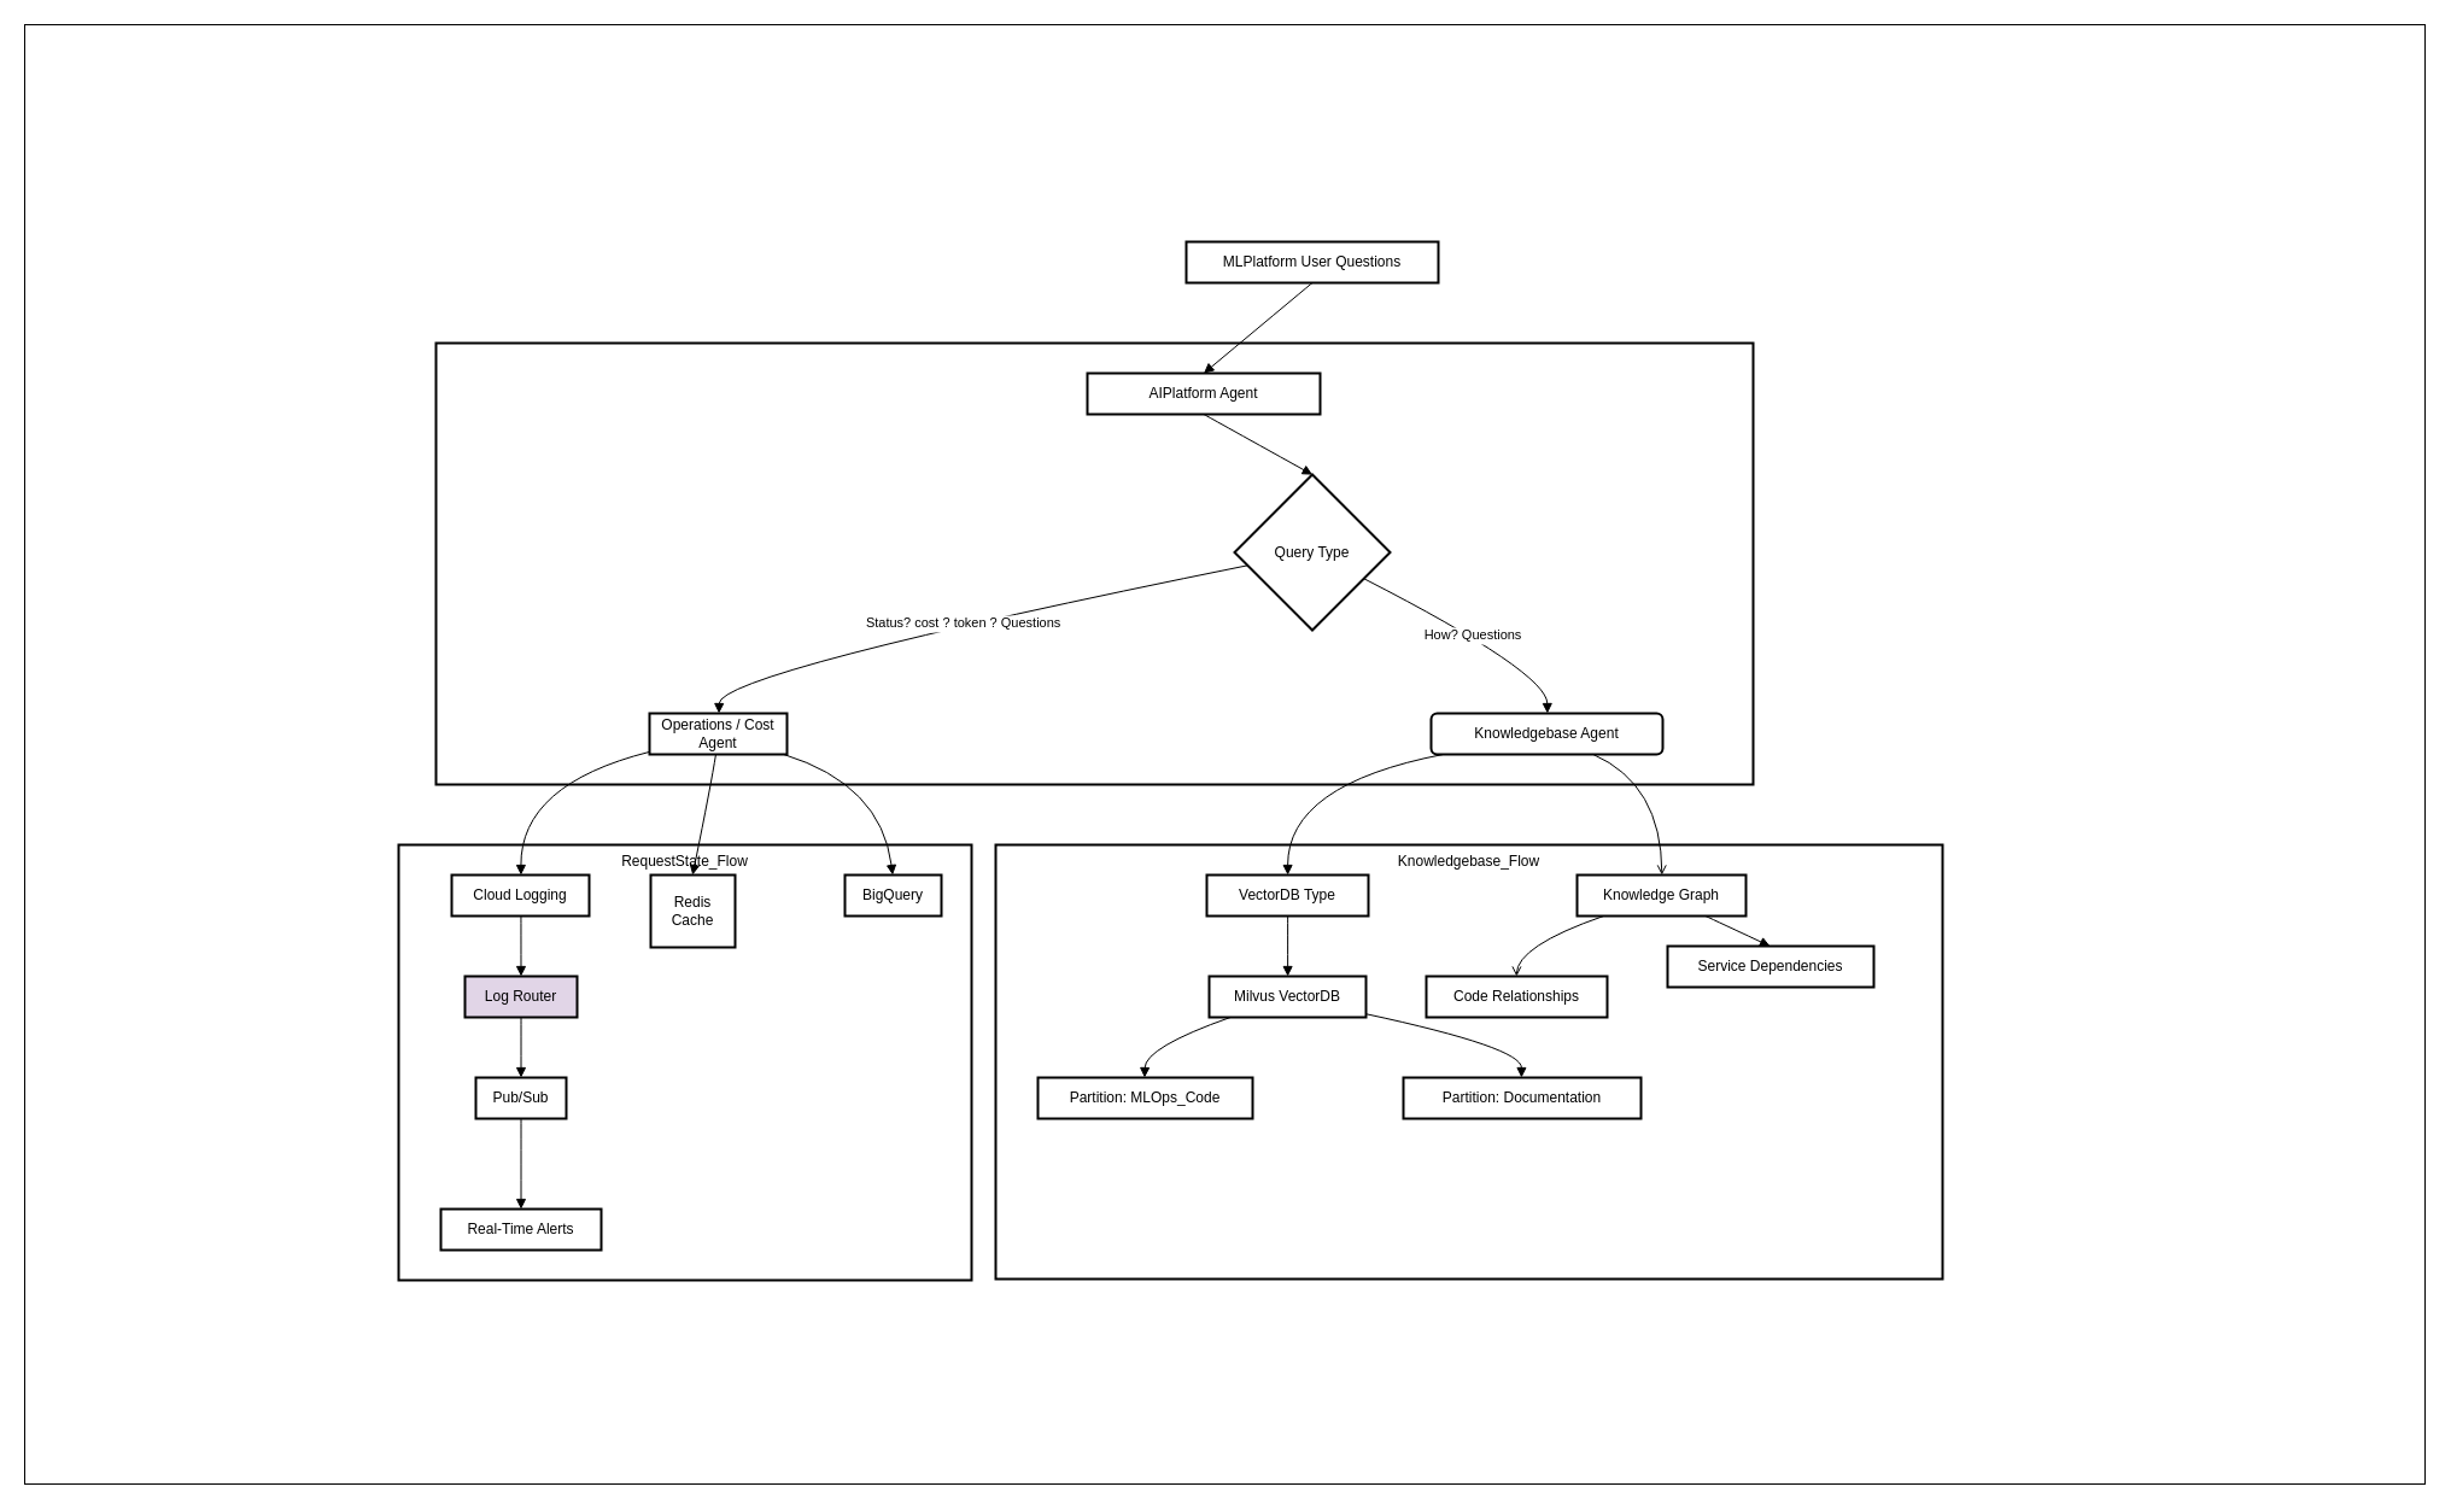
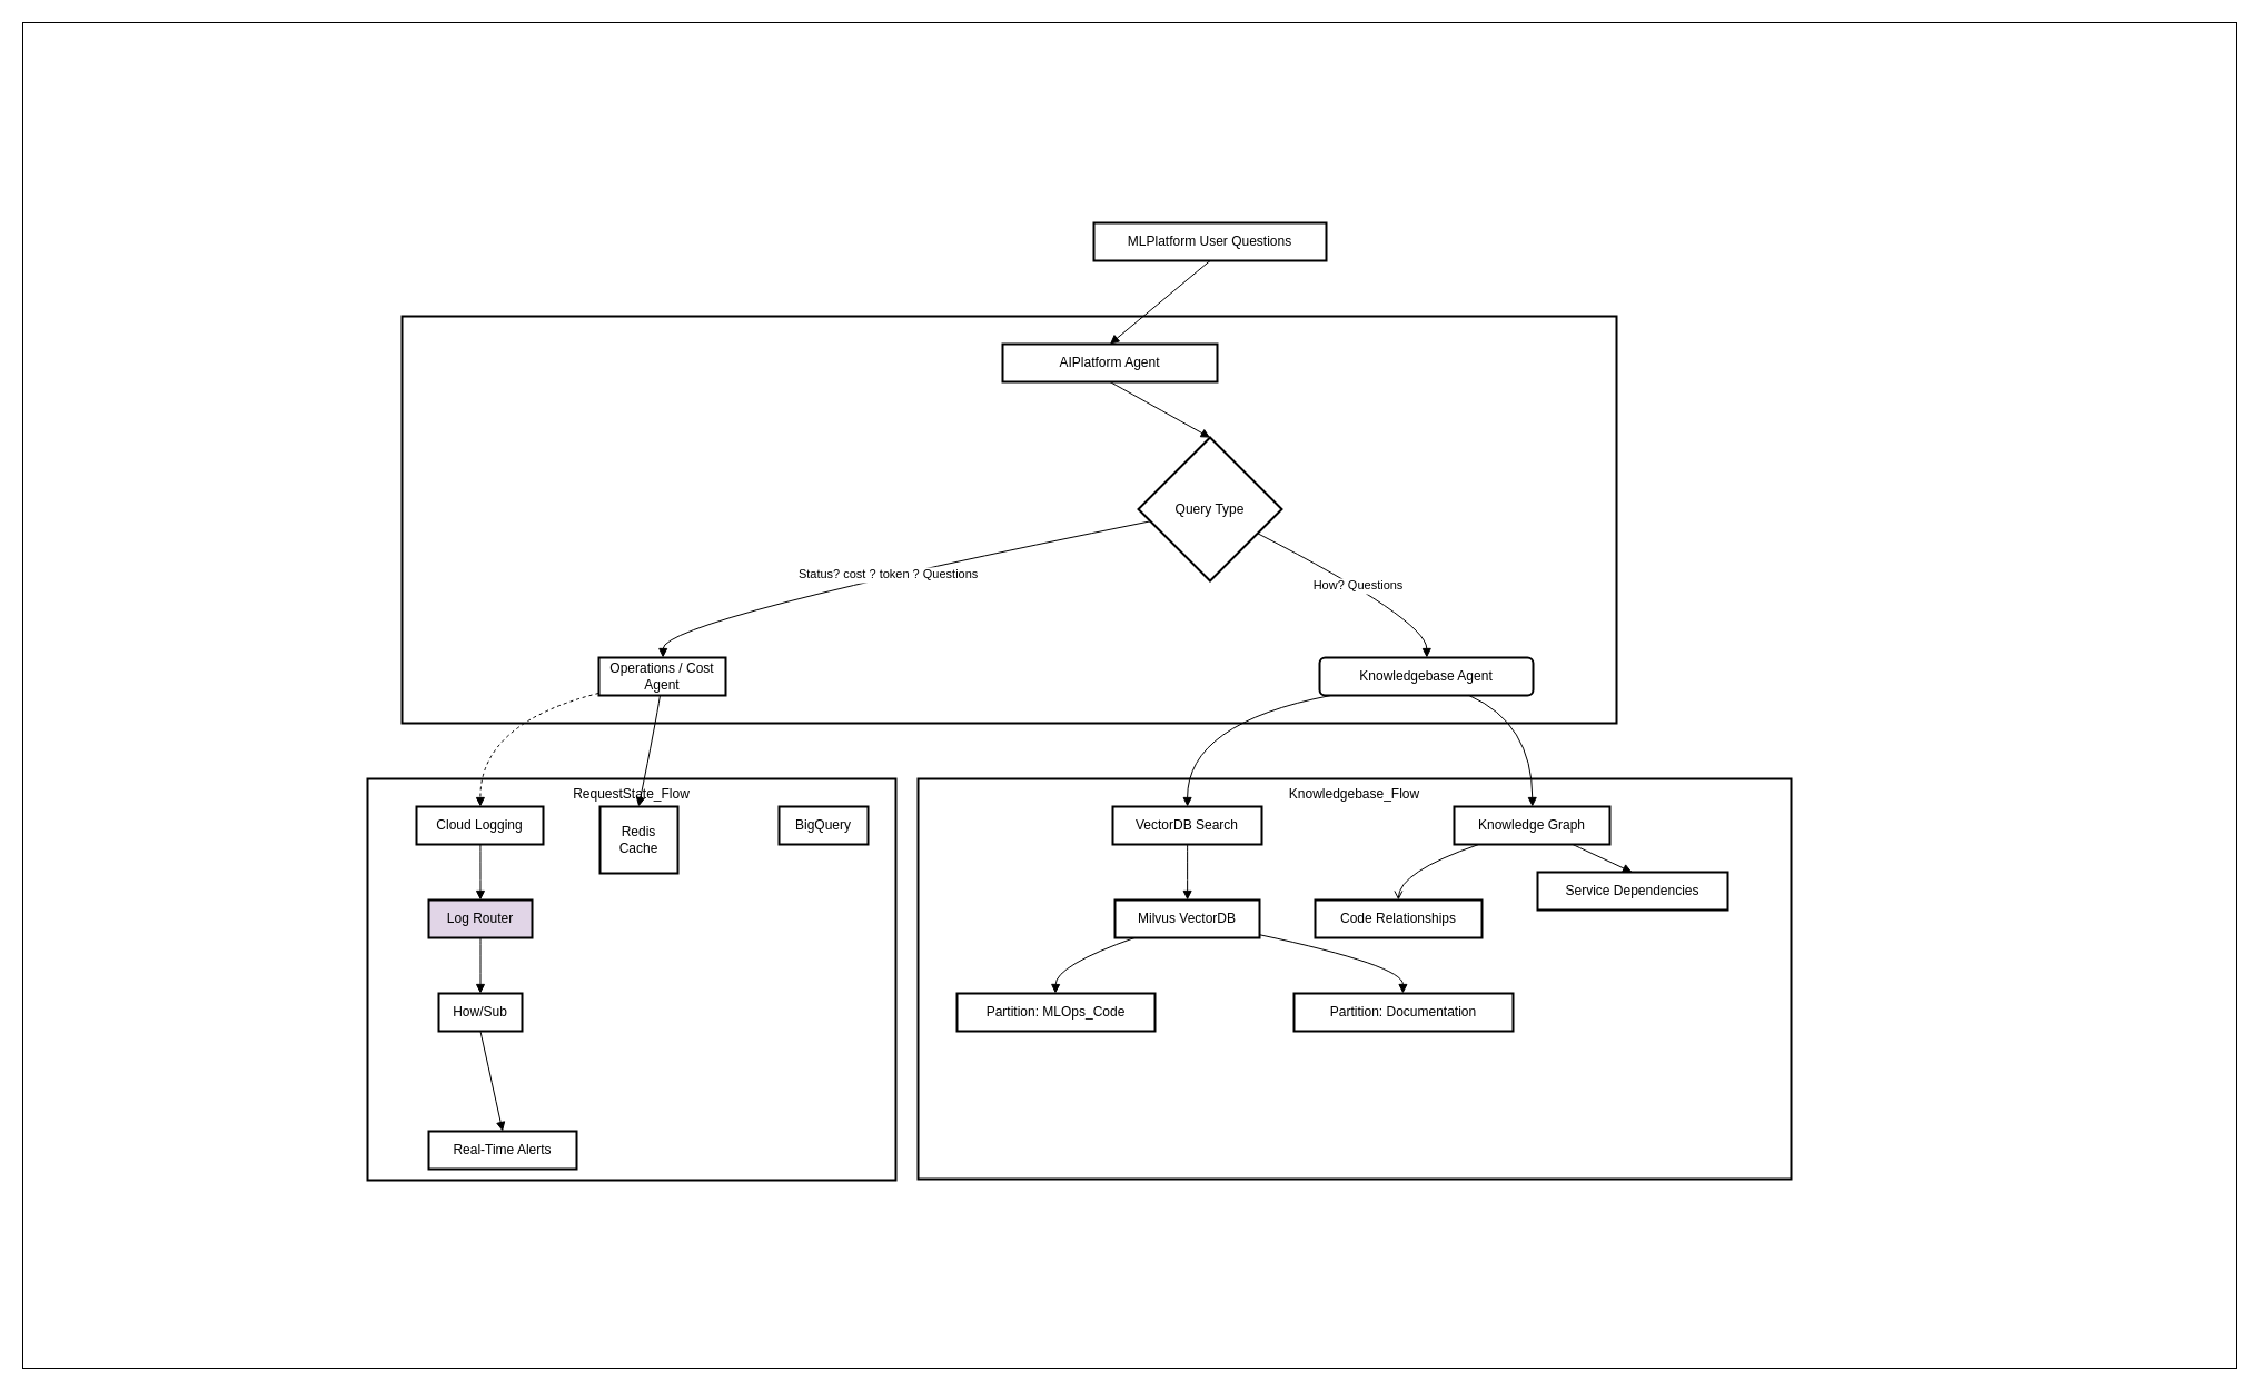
  <mxCell id="0" />
  <mxCell id="1" parent="0" />
  <mxCell id="2" value="" style="rounded=0;whiteSpace=wrap;html=1;" vertex="1" parent="1"><mxGeometry x="20" y="20" width="1990" height="1210" as="geometry" /></mxCell>
  <mxCell id="3" value="RequestState_Flow" style="whiteSpace=wrap;strokeWidth=2;verticalAlign=top;" vertex="1" parent="1"><mxGeometry x="330" y="700" width="475" height="361" as="geometry" /></mxCell>
  <mxCell id="4" value="Cloud Logging" style="whiteSpace=wrap;strokeWidth=2;" vertex="1" parent="1"><mxGeometry x="374" y="725" width="114" height="34" as="geometry" /></mxCell>
  <mxCell id="5" value="Redis Cache" style="whiteSpace=wrap;strokeWidth=2;" vertex="1" parent="1"><mxGeometry x="539" y="725" width="70" height="60" as="geometry" /></mxCell>
  <mxCell id="6" value="BigQuery" style="whiteSpace=wrap;strokeWidth=2;" vertex="1" parent="1"><mxGeometry x="700" y="725" width="80" height="34" as="geometry" /></mxCell>
  <mxCell id="7" value="Log Router" style="whiteSpace=wrap;strokeWidth=2;fillColor=#e1d5e7;" vertex="1" parent="1"><mxGeometry x="385" y="809" width="93" height="34" as="geometry" /></mxCell>
- <mxCell id="8" value="Pub/Sub" style="whiteSpace=wrap;strokeWidth=2;" vertex="1" parent="1"><mxGeometry x="394" y="893" width="75" height="34" as="geometry" /></mxCell>
- <mxCell id="9" value="Real-Time Alerts" style="whiteSpace=wrap;strokeWidth=2;" vertex="1" parent="1"><mxGeometry x="365" y="1002" width="133" height="34" as="geometry" /></mxCell>
+ <mxCell id="8" value="How/Sub" style="whiteSpace=wrap;strokeWidth=2;" vertex="1" parent="1"><mxGeometry x="394" y="893" width="75" height="34" as="geometry" /></mxCell>
+ <mxCell id="9" value="Real-Time Alerts" style="whiteSpace=wrap;strokeWidth=2;" vertex="1" parent="1"><mxGeometry x="385" y="1017" width="133" height="34" as="geometry" /></mxCell>
  <mxCell id="10" value="Knowledgebase_Flow" style="whiteSpace=wrap;strokeWidth=2;verticalAlign=top;" vertex="1" parent="1"><mxGeometry x="825" y="700" width="785" height="360" as="geometry" /></mxCell>
- <mxCell id="11" value="VectorDB Type" style="whiteSpace=wrap;strokeWidth=2;" vertex="1" parent="1"><mxGeometry x="1000" y="725" width="134" height="34" as="geometry" /></mxCell>
+ <mxCell id="11" value="VectorDB Search" style="whiteSpace=wrap;strokeWidth=2;" vertex="1" parent="1"><mxGeometry x="1000" y="725" width="134" height="34" as="geometry" /></mxCell>
  <mxCell id="12" value="Knowledge Graph" style="whiteSpace=wrap;strokeWidth=2;" vertex="1" parent="1"><mxGeometry x="1307" y="725" width="140" height="34" as="geometry" /></mxCell>
  <mxCell id="13" value="Milvus VectorDB" style="whiteSpace=wrap;strokeWidth=2;" vertex="1" parent="1"><mxGeometry x="1002" y="809" width="130" height="34" as="geometry" /></mxCell>
  <mxCell id="14" value="Partition: MLOps_Code" style="whiteSpace=wrap;strokeWidth=2;" vertex="1" parent="1"><mxGeometry x="860" y="893" width="178" height="34" as="geometry" /></mxCell>
  <mxCell id="15" value="Partition: Documentation" style="whiteSpace=wrap;strokeWidth=2;" vertex="1" parent="1"><mxGeometry x="1163" y="893" width="197" height="34" as="geometry" /></mxCell>
  <mxCell id="16" value="Code Relationships" style="whiteSpace=wrap;strokeWidth=2;" vertex="1" parent="1"><mxGeometry x="1182" y="809" width="150" height="34" as="geometry" /></mxCell>
  <mxCell id="17" value="Service Dependencies" style="whiteSpace=wrap;strokeWidth=2;" vertex="1" parent="1"><mxGeometry x="1382" y="784" width="171" height="34" as="geometry" /></mxCell>
  <mxCell id="18" value="" style="whiteSpace=wrap;strokeWidth=2;verticalAlign=top;" vertex="1" parent="1"><mxGeometry x="361" y="284" width="1092" height="366" as="geometry" /></mxCell>
  <mxCell id="19" value="Query Type" style="rhombus;strokeWidth=2;whiteSpace=wrap;" vertex="1" parent="1"><mxGeometry x="1023" y="393" width="129" height="129" as="geometry" /></mxCell>
  <mxCell id="20" value="AIPlatform Agent" style="whiteSpace=wrap;strokeWidth=2;" vertex="1" parent="1"><mxGeometry x="901" y="309" width="193" height="34" as="geometry" /></mxCell>
  <mxCell id="21" value="Knowledgebase Agent" style="whiteSpace=wrap;strokeWidth=2;rounded=1;" vertex="1" parent="1"><mxGeometry x="1186" y="591" width="192" height="34" as="geometry" /></mxCell>
  <mxCell id="22" value="Operations / Cost Agent" style="whiteSpace=wrap;strokeWidth=2;" vertex="1" parent="1"><mxGeometry x="538" y="591" width="114" height="34" as="geometry" /></mxCell>
  <mxCell id="23" value="MLPlatform User Questions" style="whiteSpace=wrap;strokeWidth=2;" vertex="1" parent="1"><mxGeometry x="983" y="200" width="209" height="34" as="geometry" /></mxCell>
  <mxCell id="24" value="" style="curved=1;startArrow=none;endArrow=block;exitX=0.5;exitY=1;entryX=0.5;entryY=0;rounded=0;" edge="1" parent="1" source="23" target="20"><mxGeometry relative="1" as="geometry"><Array as="points" /></mxGeometry></mxCell>
  <mxCell id="25" value="" style="curved=1;startArrow=none;endArrow=block;exitX=0.5;exitY=1;entryX=0.501;entryY=0;rounded=0;" edge="1" parent="1" source="20" target="19"><mxGeometry relative="1" as="geometry"><Array as="points" /></mxGeometry></mxCell>
  <mxCell id="26" value="How? Questions" style="curved=1;startArrow=none;endArrow=block;exitX=1.001;exitY=0.755;entryX=0.502;entryY=0.005;rounded=0;" edge="1" parent="1" source="19" target="21"><mxGeometry relative="1" as="geometry"><Array as="points"><mxPoint x="1282" y="557" /></Array></mxGeometry></mxCell>
  <mxCell id="27" value="Status? cost ? token ? Questions" style="curved=1;startArrow=none;endArrow=block;exitX=0;exitY=0.601;entryX=0.505;entryY=0.005;rounded=0;" edge="1" parent="1" source="19" target="22"><mxGeometry relative="1" as="geometry"><Array as="points"><mxPoint x="596" y="557" /></Array></mxGeometry></mxCell>
  <mxCell id="28" value="" style="curved=1;startArrow=none;endArrow=block;exitX=0.048;exitY=1.005;entryX=0.501;entryY=0.005;rounded=0;" edge="1" parent="1" source="21" target="11"><mxGeometry relative="1" as="geometry"><Array as="points"><mxPoint x="1067" y="650" /></Array></mxGeometry></mxCell>
- <mxCell id="29" value="" style="curved=1;startArrow=none;endArrow=open;exitX=0.702;exitY=1.005;entryX=0.502;entryY=0.005;rounded=0;" edge="1" parent="1" source="21" target="12"><mxGeometry relative="1" as="geometry"><Array as="points"><mxPoint x="1377" y="650" /></Array></mxGeometry></mxCell>
+ <mxCell id="29" value="" style="curved=1;startArrow=none;endArrow=block;exitX=0.702;exitY=1.005;entryX=0.502;entryY=0.005;rounded=0;" edge="1" parent="1" source="21" target="12"><mxGeometry relative="1" as="geometry"><Array as="points"><mxPoint x="1377" y="650" /></Array></mxGeometry></mxCell>
  <mxCell id="30" value="" style="curved=1;startArrow=none;endArrow=block;exitX=0.501;exitY=1.005;entryX=0.501;entryY=0.005;rounded=0;" edge="1" parent="1" source="11" target="13"><mxGeometry relative="1" as="geometry"><Array as="points" /></mxGeometry></mxCell>
  <mxCell id="31" value="" style="curved=1;startArrow=none;endArrow=block;exitX=0.132;exitY=1.005;entryX=0.497;entryY=0.005;rounded=0;" edge="1" parent="1" source="13" target="14"><mxGeometry relative="1" as="geometry"><Array as="points"><mxPoint x="949" y="868" /></Array></mxGeometry></mxCell>
  <mxCell id="32" value="" style="curved=1;startArrow=none;endArrow=block;exitX=0.999;exitY=0.918;entryX=0.497;entryY=0.005;rounded=0;" edge="1" parent="1" source="13" target="15"><mxGeometry relative="1" as="geometry"><Array as="points"><mxPoint x="1261" y="868" /></Array></mxGeometry></mxCell>
  <mxCell id="33" value="" style="curved=1;startArrow=none;endArrow=open;exitX=0.154;exitY=1.005;entryX=0.499;entryY=0.005;rounded=0;" edge="1" parent="1" source="12" target="16"><mxGeometry relative="1" as="geometry"><Array as="points"><mxPoint x="1257" y="784" /></Array></mxGeometry></mxCell>
  <mxCell id="34" value="" style="curved=1;startArrow=none;endArrow=block;exitX=0.763;exitY=1.005;entryX=0.5;entryY=0.005;rounded=0;" edge="1" parent="1" source="12" target="17"><mxGeometry relative="1" as="geometry"><Array as="points"><mxPoint x="1467" y="784" /></Array></mxGeometry></mxCell>
- <mxCell id="35" value="" style="curved=1;startArrow=none;endArrow=block;exitX=0.004;exitY=0.935;entryX=0.504;entryY=0.005;rounded=0;" edge="1" parent="1" source="22" target="4"><mxGeometry relative="1" as="geometry"><Array as="points"><mxPoint x="431" y="650" /></Array></mxGeometry></mxCell>
+ <mxCell id="35" value="" style="curved=1;startArrow=none;endArrow=block;exitX=0.004;exitY=0.935;entryX=0.504;entryY=0.005;rounded=0;dashed=1;" edge="1" parent="1" source="22" target="4"><mxGeometry relative="1" as="geometry"><Array as="points"><mxPoint x="431" y="650" /></Array></mxGeometry></mxCell>
  <mxCell id="36" value="" style="curved=1;startArrow=none;endArrow=block;exitX=0.482;exitY=1.005;entryX=0.496;entryY=0.005;rounded=0;" edge="1" parent="1" source="22" target="5"><mxGeometry relative="1" as="geometry"><Array as="points"><mxPoint x="589" y="650" /></Array></mxGeometry></mxCell>
- <mxCell id="37" value="" style="curved=1;startArrow=none;endArrow=block;exitX=0.981;exitY=1.005;entryX=0.495;entryY=0.005;rounded=0;" edge="1" parent="1" source="22" target="6"><mxGeometry relative="1" as="geometry"><Array as="points"><mxPoint x="730" y="650" /></Array></mxGeometry></mxCell>
  <mxCell id="38" value="" style="curved=1;startArrow=none;endArrow=block;exitX=0.504;exitY=1.005;entryX=0.5;entryY=0.005;rounded=0;" edge="1" parent="1" source="4" target="7"><mxGeometry relative="1" as="geometry"><Array as="points" /></mxGeometry></mxCell>
  <mxCell id="39" value="" style="curved=1;startArrow=none;endArrow=block;exitX=0.5;exitY=1.005;entryX=0.5;entryY=0.005;rounded=0;" edge="1" parent="1" source="7" target="8"><mxGeometry relative="1" as="geometry"><Array as="points" /></mxGeometry></mxCell>
  <mxCell id="40" value="" style="curved=1;startArrow=none;endArrow=block;exitX=0.5;exitY=1.005;entryX=0.5;entryY=0.005;rounded=0;" edge="1" parent="1" source="8" target="9"><mxGeometry relative="1" as="geometry"><Array as="points" /></mxGeometry></mxCell>
